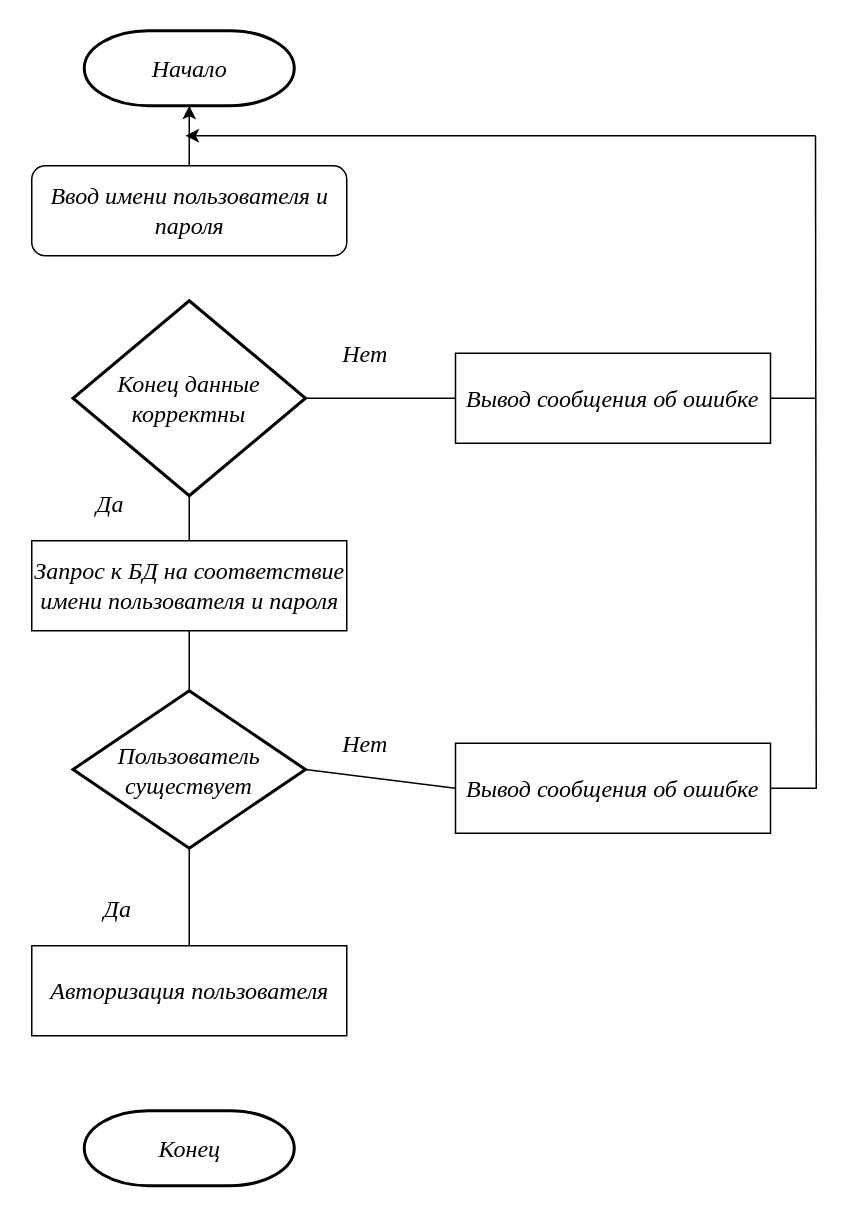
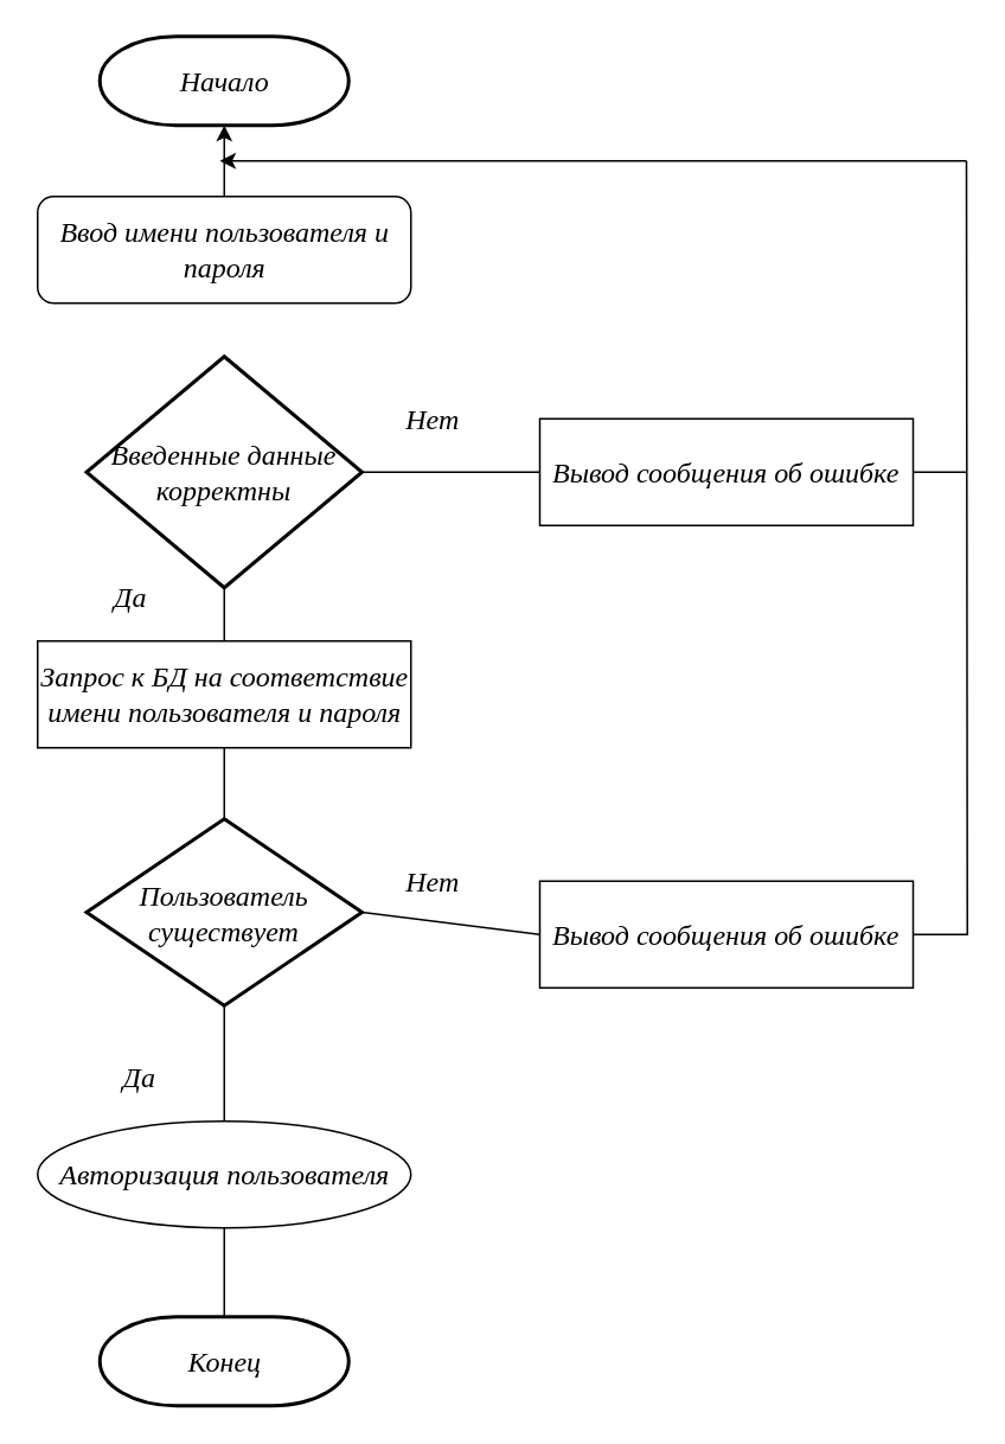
  <mxCell id="0" />
  <mxCell id="1" parent="0" />
  <mxCell id="2" value="&lt;font&gt;&lt;font style=&quot;font-size: 16px&quot;&gt;&lt;i&gt;Начало&lt;/i&gt;&lt;/font&gt;&lt;br&gt;&lt;/font&gt;" style="strokeWidth=2;html=1;shape=mxgraph.flowchart.terminator;whiteSpace=wrap;fontFamily=Verdana;" vertex="1" parent="1"><mxGeometry x="55.5" y="20" width="140" height="50" as="geometry" /></mxCell>
  <mxCell id="3" value="Ввод имени пользователя и пароля" style="whiteSpace=wrap;html=1;fontFamily=Verdana;fontSize=16;fontStyle=2;rounded=1;" vertex="1" parent="1"><mxGeometry x="20.5" y="110" width="210" height="60" as="geometry" /></mxCell>
- <mxCell id="4" value="Конец данные корректны" style="strokeWidth=2;html=1;shape=mxgraph.flowchart.decision;whiteSpace=wrap;fontFamily=Verdana;fontSize=16;fontStyle=2" vertex="1" parent="1"><mxGeometry x="48" y="200" width="155" height="130" as="geometry" /></mxCell>
+ <mxCell id="4" value="Введенные данные корректны" style="strokeWidth=2;html=1;shape=mxgraph.flowchart.decision;whiteSpace=wrap;fontFamily=Verdana;fontSize=16;fontStyle=2" vertex="1" parent="1"><mxGeometry x="48" y="200" width="155" height="130" as="geometry" /></mxCell>
  <mxCell id="5" value="Запрос к БД на соответствие имени пользователя и пароля" style="rounded=0;whiteSpace=wrap;html=1;fontFamily=Verdana;fontSize=16;fontStyle=2" vertex="1" parent="1"><mxGeometry x="20.5" y="360" width="210" height="60" as="geometry" /></mxCell>
  <mxCell id="6" value="Пользователь существует" style="strokeWidth=2;html=1;shape=mxgraph.flowchart.decision;whiteSpace=wrap;fontFamily=Verdana;fontSize=16;fontStyle=2" vertex="1" parent="1"><mxGeometry x="48" y="460" width="155" height="105" as="geometry" /></mxCell>
- <mxCell id="7" value="Авторизация пользователя" style="rounded=0;whiteSpace=wrap;html=1;fontFamily=Verdana;fontSize=16;fontStyle=2" vertex="1" parent="1"><mxGeometry x="20.5" y="630" width="210" height="60" as="geometry" /></mxCell>
+ <mxCell id="7" value="Авторизация пользователя" style="ellipse;whiteSpace=wrap;html=1;fontFamily=Verdana;fontSize=16;fontStyle=2;" vertex="1" parent="1"><mxGeometry x="20.5" y="630" width="210" height="60" as="geometry" /></mxCell>
  <mxCell id="8" value="&lt;font&gt;&lt;font style=&quot;font-size: 16px&quot;&gt;&lt;i&gt;Конец&lt;/i&gt;&lt;/font&gt;&lt;br&gt;&lt;/font&gt;" style="strokeWidth=2;html=1;shape=mxgraph.flowchart.terminator;whiteSpace=wrap;fontFamily=Verdana;" vertex="1" parent="1"><mxGeometry x="55.5" y="740" width="140" height="50" as="geometry" /></mxCell>
  <mxCell id="9" value="Вывод сообщения об ошибке" style="rounded=0;whiteSpace=wrap;html=1;fontFamily=Verdana;fontSize=16;fontStyle=2" vertex="1" parent="1"><mxGeometry x="303" y="235" width="210" height="60" as="geometry" /></mxCell>
  <mxCell id="10" value="Вывод сообщения об ошибке" style="rounded=0;whiteSpace=wrap;html=1;fontFamily=Verdana;fontSize=16;fontStyle=2" vertex="1" parent="1"><mxGeometry x="303" y="495" width="210" height="60" as="geometry" /></mxCell>
  <mxCell id="11" value="" style="endArrow=classic;html=1;rounded=0;fontFamily=Verdana;fontSize=16;entryX=0.5;entryY=1;entryDx=0;entryDy=0;entryPerimeter=0;exitX=0.5;exitY=0;exitDx=0;exitDy=0;" edge="1" parent="1" source="3" target="2"><mxGeometry width="50" height="50" relative="1" as="geometry"><mxPoint x="203" y="230" as="sourcePoint" /><mxPoint x="253" y="180" as="targetPoint" /></mxGeometry></mxCell>
  <mxCell id="12" value="" style="endArrow=none;html=1;rounded=0;fontFamily=Verdana;fontSize=16;entryX=0.5;entryY=1;entryDx=0;entryDy=0;entryPerimeter=0;exitX=0.5;exitY=0;exitDx=0;exitDy=0;" edge="1" parent="1" source="5" target="4"><mxGeometry width="50" height="50" relative="1" as="geometry"><mxPoint x="203" y="430" as="sourcePoint" /><mxPoint x="253" y="380" as="targetPoint" /></mxGeometry></mxCell>
  <mxCell id="13" value="" style="endArrow=none;html=1;rounded=0;fontFamily=Verdana;fontSize=16;entryX=0.5;entryY=1;entryDx=0;entryDy=0;exitX=0.5;exitY=0;exitDx=0;exitDy=0;exitPerimeter=0;" edge="1" parent="1" source="6" target="5"><mxGeometry width="50" height="50" relative="1" as="geometry"><mxPoint x="203" y="460" as="sourcePoint" /><mxPoint x="253" y="410" as="targetPoint" /></mxGeometry></mxCell>
  <mxCell id="14" value="" style="endArrow=none;html=1;rounded=0;fontFamily=Verdana;fontSize=16;entryX=0.5;entryY=1;entryDx=0;entryDy=0;entryPerimeter=0;exitX=0.5;exitY=0;exitDx=0;exitDy=0;" edge="1" parent="1" source="7" target="6"><mxGeometry width="50" height="50" relative="1" as="geometry"><mxPoint x="203" y="580" as="sourcePoint" /><mxPoint x="253" y="530" as="targetPoint" /></mxGeometry></mxCell>
+ <mxCell id="15" value="" style="endArrow=none;html=1;rounded=0;fontFamily=Verdana;fontSize=16;entryX=0.5;entryY=1;entryDx=0;entryDy=0;exitX=0.5;exitY=0;exitDx=0;exitDy=0;exitPerimeter=0;" edge="1" parent="1" source="8" target="7"><mxGeometry width="50" height="50" relative="1" as="geometry"><mxPoint x="203" y="700" as="sourcePoint" /><mxPoint x="253" y="650" as="targetPoint" /></mxGeometry></mxCell>
  <mxCell id="16" value="" style="endArrow=none;html=1;rounded=0;fontFamily=Verdana;fontSize=16;entryX=1;entryY=0.5;entryDx=0;entryDy=0;entryPerimeter=0;exitX=0;exitY=0.5;exitDx=0;exitDy=0;" edge="1" parent="1" source="9" target="4"><mxGeometry width="50" height="50" relative="1" as="geometry"><mxPoint x="203" y="370" as="sourcePoint" /><mxPoint x="253" y="320" as="targetPoint" /></mxGeometry></mxCell>
  <mxCell id="17" value="" style="endArrow=none;html=1;rounded=0;fontFamily=Verdana;fontSize=16;exitX=1;exitY=0.5;exitDx=0;exitDy=0;exitPerimeter=0;entryX=0;entryY=0.5;entryDx=0;entryDy=0;" edge="1" parent="1" source="6" target="10"><mxGeometry width="50" height="50" relative="1" as="geometry"><mxPoint x="203" y="450" as="sourcePoint" /><mxPoint x="253" y="400" as="targetPoint" /></mxGeometry></mxCell>
  <mxCell id="18" value="" style="endArrow=none;html=1;rounded=0;fontFamily=Verdana;fontSize=16;exitX=1;exitY=0.5;exitDx=0;exitDy=0;edgeStyle=orthogonalEdgeStyle;" edge="1" parent="1" source="10"><mxGeometry width="50" height="50" relative="1" as="geometry"><mxPoint x="283" y="360" as="sourcePoint" /><mxPoint x="543" y="90" as="targetPoint" /></mxGeometry></mxCell>
  <mxCell id="19" value="" style="endArrow=none;html=1;rounded=0;fontFamily=Verdana;fontSize=16;entryX=1;entryY=0.5;entryDx=0;entryDy=0;" edge="1" parent="1" target="9"><mxGeometry width="50" height="50" relative="1" as="geometry"><mxPoint x="543" y="265" as="sourcePoint" /><mxPoint x="333" y="190" as="targetPoint" /></mxGeometry></mxCell>
  <mxCell id="20" value="" style="endArrow=classic;html=1;rounded=0;fontFamily=Verdana;fontSize=16;" edge="1" parent="1"><mxGeometry width="50" height="50" relative="1" as="geometry"><mxPoint x="543" y="90" as="sourcePoint" /><mxPoint x="123" y="90" as="targetPoint" /></mxGeometry></mxCell>
  <mxCell id="21" value="&lt;i&gt;Да&lt;/i&gt;&lt;span style=&quot;color: rgba(0 , 0 , 0 , 0) ; font-family: monospace ; font-size: 0px&quot;&gt;%3CmxGraphModel%3E%3Croot%3E%3CmxCell%20id%3D%220%22%2F%3E%3CmxCell%20id%3D%221%22%20parent%3D%220%22%2F%3E%3CmxCell%20id%3D%222%22%20value%3D%22%D0%92%D1%8B%D0%B2%D0%BE%D0%B4%20%D1%81%D0%BE%D0%BE%D0%B1%D1%89%D0%B5%D0%BD%D0%B8%D1%8F%20%D0%BE%D0%B1%20%D0%BE%D1%88%D0%B8%D0%B1%D0%BA%D0%B5%22%20style%3D%22rounded%3D0%3BwhiteSpace%3Dwrap%3Bhtml%3D1%3BfontFamily%3DVerdana%3BfontSize%3D16%3BfontStyle%3D2%22%20vertex%3D%221%22%20parent%3D%221%22%3E%3CmxGeometry%20x%3D%22530%22%20y%3D%22325%22%20width%3D%22210%22%20height%3D%2260%22%20as%3D%22geometry%22%2F%3E%3C%2FmxCell%3E%3C%2Froot%3E%3C%2FmxGraphModel%3E&lt;/span&gt;" style="text;html=1;strokeColor=none;fillColor=none;align=center;verticalAlign=middle;whiteSpace=wrap;rounded=0;fontFamily=Verdana;fontSize=16;" vertex="1" parent="1"><mxGeometry x="43" y="320" width="60" height="30" as="geometry" /></mxCell>
  <mxCell id="22" value="&lt;i&gt;Да&lt;/i&gt;&lt;span style=&quot;color: rgba(0 , 0 , 0 , 0) ; font-family: monospace ; font-size: 0px&quot;&gt;%3CmxGraphModel%3E%3Croot%3E%3CmxCell%20id%3D%220%22%2F%3E%3CmxCell%20id%3D%221%22%20parent%3D%220%22%2F%3E%3CmxCell%20id%3D%222%22%20value%3D%22%D0%92%D1%8B%D0%B2%D0%BE%D0%B4%20%D1%81%D0%BE%D0%BE%D0%B1%D1%89%D0%B5%D0%BD%D0%B8%D1%8F%20%D0%BE%D0%B1%20%D0%BE%D1%88%D0%B8%D0%B1%D0%BA%D0%B5%22%20style%3D%22rounded%3D0%3BwhiteSpace%3Dwrap%3Bhtml%3D1%3BfontFamily%3DVerdana%3BfontSize%3D16%3BfontStyle%3D2%22%20vertex%3D%221%22%20parent%3D%221%22%3E%3CmxGeometry%20x%3D%22530%22%20y%3D%22325%22%20width%3D%22210%22%20height%3D%2260%22%20as%3D%22geometry%22%2F%3E%3C%2FmxCell%3E%3C%2Froot%3E%3C%2FmxGraphModel%3E&lt;/span&gt;" style="text;html=1;strokeColor=none;fillColor=none;align=center;verticalAlign=middle;whiteSpace=wrap;rounded=0;fontFamily=Verdana;fontSize=16;" vertex="1" parent="1"><mxGeometry x="48" y="590" width="60" height="30" as="geometry" /></mxCell>
  <mxCell id="23" value="&lt;i&gt;Нет&lt;/i&gt;" style="text;html=1;strokeColor=none;fillColor=none;align=center;verticalAlign=middle;whiteSpace=wrap;rounded=0;fontFamily=Verdana;fontSize=16;" vertex="1" parent="1"><mxGeometry x="213" y="480" width="60" height="30" as="geometry" /></mxCell>
  <mxCell id="24" value="&lt;i&gt;Нет&lt;/i&gt;" style="text;html=1;strokeColor=none;fillColor=none;align=center;verticalAlign=middle;whiteSpace=wrap;rounded=0;fontFamily=Verdana;fontSize=16;" vertex="1" parent="1"><mxGeometry x="213" y="220" width="60" height="30" as="geometry" /></mxCell>
